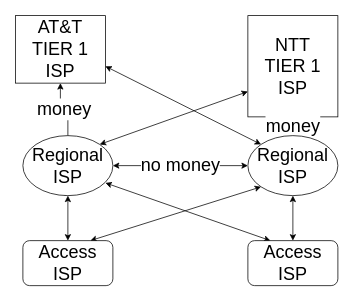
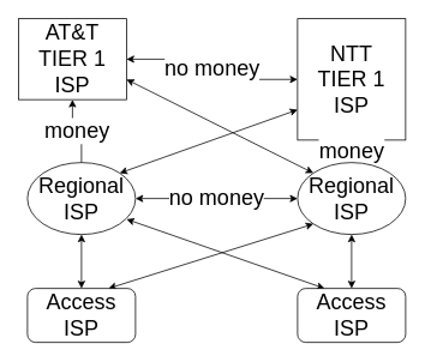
  <mxCell id="0" />
  <mxCell id="1" parent="0" />
+ <mxCell id="2" value="no money" style="edgeStyle=orthogonalEdgeStyle;rounded=0;orthogonalLoop=1;jettySize=auto;html=1;exitX=1;exitY=0.5;exitDx=0;exitDy=0;entryX=0;entryY=0.5;entryDx=0;entryDy=0;fontSize=24;strokeColor=default;startArrow=classic;startFill=1;" edge="1" parent="1" source="3" target="4"><mxGeometry relative="1" as="geometry" /></mxCell>
  <mxCell id="3" value="AT&amp;amp;T&lt;br&gt;TIER 1&lt;br&gt;ISP" style="rounded=0;whiteSpace=wrap;html=1;fontSize=24;" vertex="1" parent="1"><mxGeometry x="20" y="20" width="120" height="90" as="geometry" /></mxCell>
  <mxCell id="4" value="NTT&lt;br&gt;TIER 1&lt;br&gt;ISP" style="rounded=0;whiteSpace=wrap;html=1;fontSize=24;" vertex="1" parent="1"><mxGeometry x="330" y="20" width="120" height="135" as="geometry" /></mxCell>
  <mxCell id="5" value="money" style="edgeStyle=orthogonalEdgeStyle;rounded=0;orthogonalLoop=1;jettySize=auto;html=1;exitX=0.5;exitY=0;exitDx=0;exitDy=0;entryX=0.5;entryY=1;entryDx=0;entryDy=0;strokeColor=default;fontSize=24;startArrow=none;startFill=0;" edge="1" parent="1" source="10" target="3"><mxGeometry relative="1" as="geometry" /></mxCell>
  <mxCell id="6" style="edgeStyle=none;rounded=0;orthogonalLoop=1;jettySize=auto;html=1;exitX=1;exitY=0;exitDx=0;exitDy=0;entryX=0;entryY=0.75;entryDx=0;entryDy=0;strokeColor=default;fontSize=24;startArrow=classic;startFill=1;" edge="1" parent="1" source="10" target="4"><mxGeometry relative="1" as="geometry" /></mxCell>
  <mxCell id="7" value="no money" style="edgeStyle=none;rounded=0;orthogonalLoop=1;jettySize=auto;html=1;exitX=1;exitY=0.5;exitDx=0;exitDy=0;entryX=0;entryY=0.5;entryDx=0;entryDy=0;strokeColor=default;fontSize=24;startArrow=classic;startFill=1;" edge="1" parent="1" source="10" target="14"><mxGeometry relative="1" as="geometry" /></mxCell>
  <mxCell id="8" style="edgeStyle=none;rounded=0;orthogonalLoop=1;jettySize=auto;html=1;exitX=0.5;exitY=1;exitDx=0;exitDy=0;strokeColor=default;fontSize=24;startArrow=classic;startFill=1;" edge="1" parent="1" source="10"><mxGeometry relative="1" as="geometry"><mxPoint x="86.984" y="250.953" as="targetPoint" /></mxGeometry></mxCell>
  <mxCell id="9" style="edgeStyle=none;rounded=0;orthogonalLoop=1;jettySize=auto;html=1;exitX=0.5;exitY=1;exitDx=0;exitDy=0;entryX=0.5;entryY=0;entryDx=0;entryDy=0;strokeColor=default;fontSize=24;startArrow=classic;startFill=1;" edge="1" parent="1" source="10" target="16"><mxGeometry relative="1" as="geometry" /></mxCell>
  <mxCell id="10" value="Regional&lt;br&gt;ISP" style="ellipse;whiteSpace=wrap;html=1;fontSize=24;" vertex="1" parent="1"><mxGeometry x="30" y="180" width="120" height="80" as="geometry" /></mxCell>
  <mxCell id="11" value="money" style="edgeStyle=orthogonalEdgeStyle;rounded=0;orthogonalLoop=1;jettySize=auto;html=1;exitX=0.5;exitY=0;exitDx=0;exitDy=0;entryX=0.5;entryY=1;entryDx=0;entryDy=0;strokeColor=default;fontSize=24;startArrow=none;startFill=0;" edge="1" parent="1" source="14" target="4"><mxGeometry relative="1" as="geometry" /></mxCell>
  <mxCell id="12" style="rounded=0;orthogonalLoop=1;jettySize=auto;html=1;exitX=0;exitY=0;exitDx=0;exitDy=0;entryX=1;entryY=0.75;entryDx=0;entryDy=0;strokeColor=default;fontSize=24;startArrow=classic;startFill=1;" edge="1" parent="1" source="14" target="3"><mxGeometry relative="1" as="geometry" /></mxCell>
  <mxCell id="13" style="edgeStyle=none;rounded=0;orthogonalLoop=1;jettySize=auto;html=1;exitX=0.5;exitY=1;exitDx=0;exitDy=0;entryX=0.5;entryY=0;entryDx=0;entryDy=0;strokeColor=default;fontSize=24;startArrow=classic;startFill=1;" edge="1" parent="1" source="14" target="18"><mxGeometry relative="1" as="geometry" /></mxCell>
  <mxCell id="14" value="Regional&lt;br&gt;ISP" style="ellipse;whiteSpace=wrap;html=1;fontSize=24;" vertex="1" parent="1"><mxGeometry x="330" y="180" width="120" height="80" as="geometry" /></mxCell>
  <mxCell id="15" style="edgeStyle=none;rounded=0;orthogonalLoop=1;jettySize=auto;html=1;exitX=0.75;exitY=0;exitDx=0;exitDy=0;entryX=0;entryY=1;entryDx=0;entryDy=0;strokeColor=default;fontSize=24;startArrow=classic;startFill=1;" edge="1" parent="1" source="16" target="14"><mxGeometry relative="1" as="geometry" /></mxCell>
  <mxCell id="16" value="Access&lt;br&gt;ISP" style="rounded=1;whiteSpace=wrap;html=1;fontSize=24;" vertex="1" parent="1"><mxGeometry x="30" y="320" width="120" height="60" as="geometry" /></mxCell>
  <mxCell id="17" style="edgeStyle=none;rounded=0;orthogonalLoop=1;jettySize=auto;html=1;exitX=0.25;exitY=0;exitDx=0;exitDy=0;entryX=0.917;entryY=0.788;entryDx=0;entryDy=0;entryPerimeter=0;strokeColor=default;fontSize=24;startArrow=classic;startFill=1;" edge="1" parent="1" source="18" target="10"><mxGeometry relative="1" as="geometry" /></mxCell>
  <mxCell id="18" value="Access&lt;br&gt;ISP" style="rounded=1;whiteSpace=wrap;html=1;fontSize=24;" vertex="1" parent="1"><mxGeometry x="330" y="320" width="120" height="60" as="geometry" /></mxCell>
